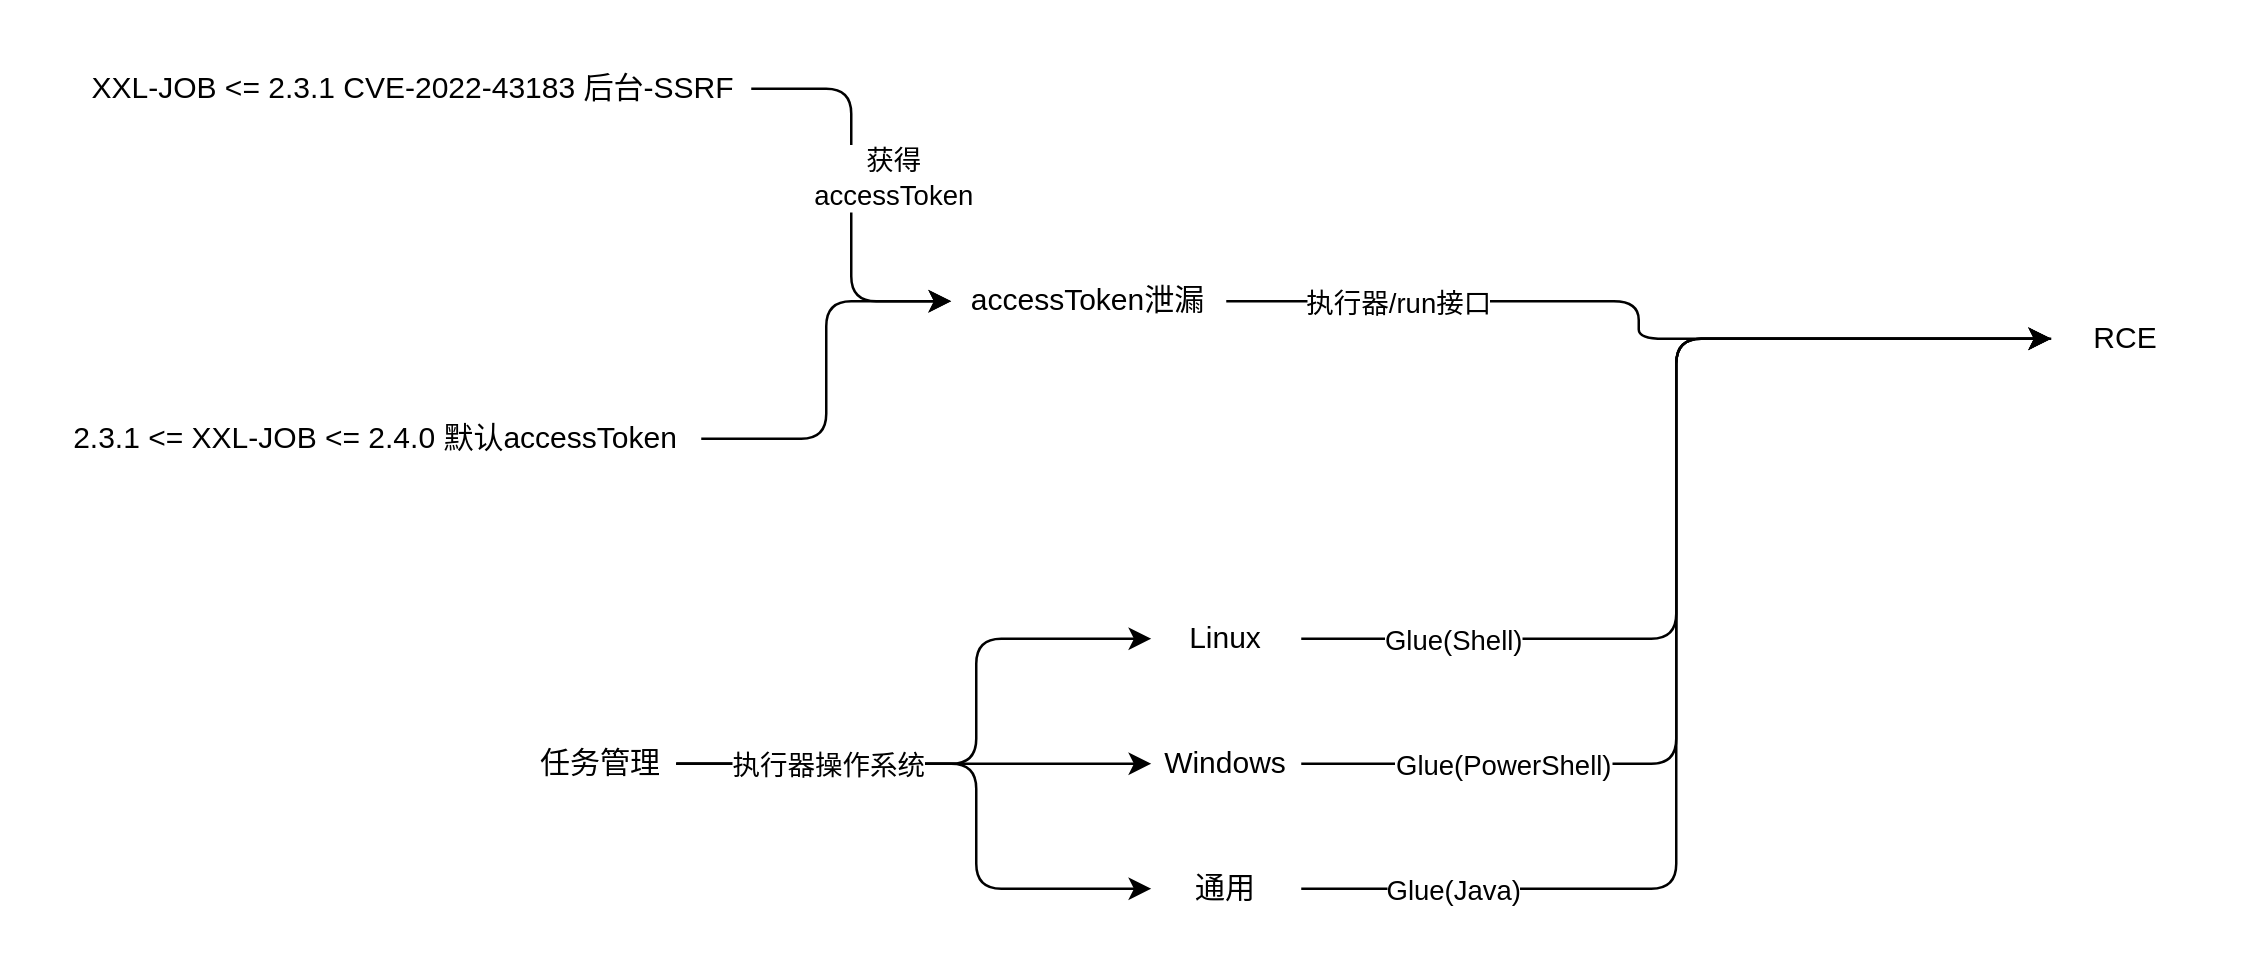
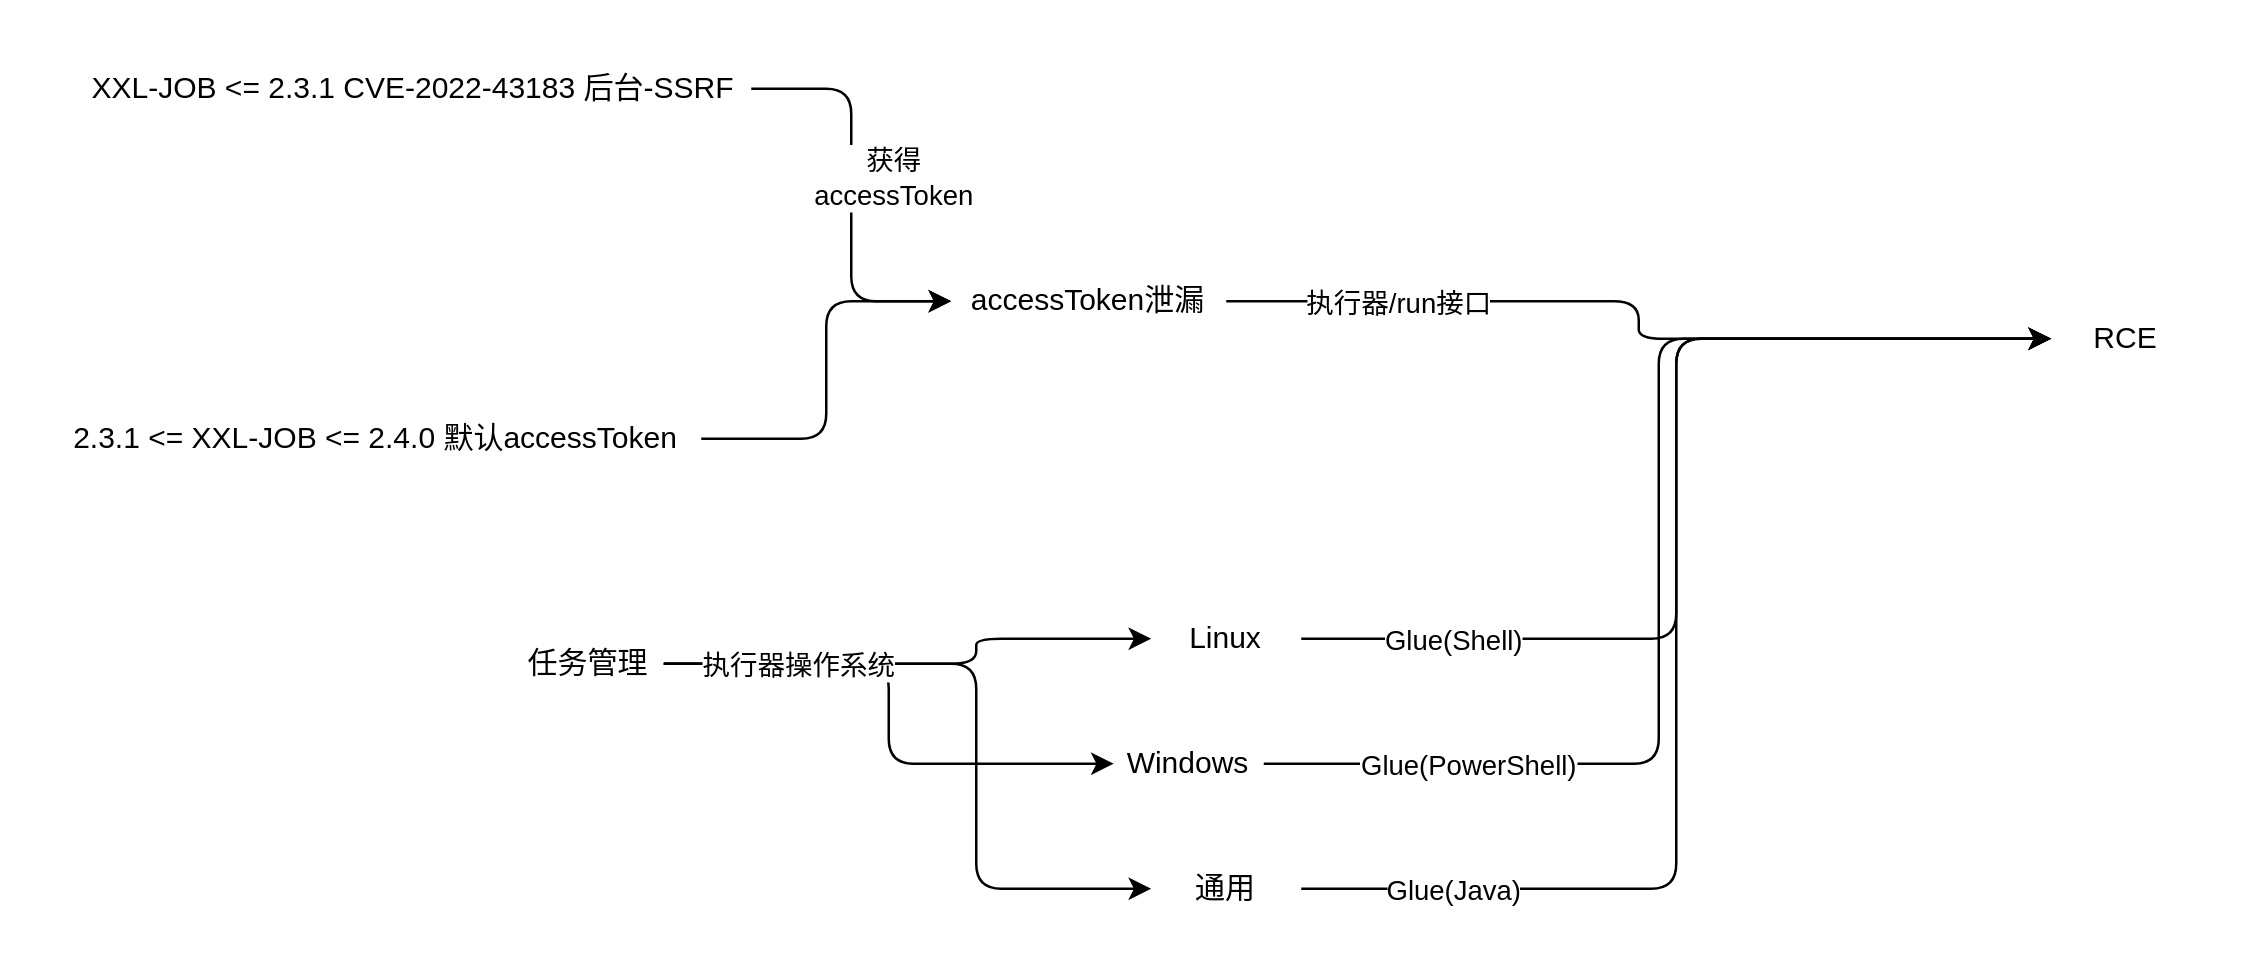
  <mxCell id="0" />
  <mxCell id="1" parent="0" />
  <mxCell id="2" style="edgeStyle=elbowEdgeStyle;shape=connector;rounded=1;orthogonalLoop=1;jettySize=auto;html=1;exitX=1;exitY=0.5;exitDx=0;exitDy=0;strokeColor=default;align=center;verticalAlign=middle;fontFamily=Helvetica;fontSize=11;fontColor=default;labelBackgroundColor=default;endArrow=classic;entryX=0;entryY=0.5;entryDx=0;entryDy=0;" edge="1" parent="1" source="3" target="7"><mxGeometry relative="1" as="geometry"><mxPoint x="410" y="70" as="targetPoint" /></mxGeometry></mxCell>
  <mxCell id="3" value="2.3.1 &amp;lt;= XXL-JOB &amp;lt;= 2.4.0 默认accessToken" style="text;strokeColor=none;align=center;fillColor=none;html=1;verticalAlign=middle;whiteSpace=wrap;rounded=0;" vertex="1" parent="1"><mxGeometry x="20" y="160" width="260" height="30" as="geometry" /></mxCell>
  <mxCell id="4" value="RCE" style="text;strokeColor=none;align=center;fillColor=none;html=1;verticalAlign=middle;whiteSpace=wrap;rounded=0;" vertex="1" parent="1"><mxGeometry x="820" y="120" width="60" height="30" as="geometry" /></mxCell>
- <mxCell id="5" style="edgeStyle=elbowEdgeStyle;rounded=1;orthogonalLoop=1;jettySize=auto;html=1;exitX=1;exitY=0.5;exitDx=0;exitDy=0;entryX=0;entryY=0.5;entryDx=0;entryDy=0;curved=0;endArrow=none;" edge="1" parent="1" source="7" target="4"><mxGeometry relative="1" as="geometry" /></mxCell>
+ <mxCell id="5" style="edgeStyle=elbowEdgeStyle;rounded=1;orthogonalLoop=1;jettySize=auto;html=1;exitX=1;exitY=0.5;exitDx=0;exitDy=0;entryX=0;entryY=0.5;entryDx=0;entryDy=0;curved=0;" edge="1" parent="1" source="7" target="4"><mxGeometry relative="1" as="geometry" /></mxCell>
  <mxCell id="6" value="执行器/run接口" style="edgeLabel;html=1;align=center;verticalAlign=middle;resizable=0;points=[];" vertex="1" connectable="0" parent="5"><mxGeometry x="-0.647" y="3" relative="1" as="geometry"><mxPoint x="7" y="3" as="offset" /></mxGeometry></mxCell>
  <mxCell id="7" value="accessToken泄漏" style="text;strokeColor=none;align=center;fillColor=none;html=1;verticalAlign=middle;whiteSpace=wrap;rounded=0;" vertex="1" parent="1"><mxGeometry x="380" y="105" width="110" height="30" as="geometry" /></mxCell>
  <mxCell id="8" style="edgeStyle=elbowEdgeStyle;rounded=1;orthogonalLoop=1;jettySize=auto;html=1;exitX=1;exitY=0.5;exitDx=0;exitDy=0;entryX=0;entryY=0.5;entryDx=0;entryDy=0;curved=0;" edge="1" parent="1" source="12" target="18"><mxGeometry relative="1" as="geometry" /></mxCell>
  <mxCell id="9" style="edgeStyle=elbowEdgeStyle;rounded=1;orthogonalLoop=1;jettySize=auto;html=1;exitX=1;exitY=0.5;exitDx=0;exitDy=0;entryX=0;entryY=0.5;entryDx=0;entryDy=0;curved=0;" edge="1" parent="1" source="12" target="15"><mxGeometry relative="1" as="geometry"><Array as="points"><mxPoint x="390" y="330" /></Array></mxGeometry></mxCell>
  <mxCell id="10" style="edgeStyle=elbowEdgeStyle;rounded=1;orthogonalLoop=1;jettySize=auto;html=1;exitX=1;exitY=0.5;exitDx=0;exitDy=0;entryX=0;entryY=0.5;entryDx=0;entryDy=0;" edge="1" parent="1" source="12" target="21"><mxGeometry relative="1" as="geometry"><Array as="points"><mxPoint x="390" y="280" /></Array></mxGeometry></mxCell>
  <mxCell id="11" value="执行器操作系统" style="edgeLabel;html=1;align=center;verticalAlign=middle;resizable=0;points=[];fontFamily=Helvetica;fontSize=11;fontColor=default;labelBackgroundColor=default;" vertex="1" connectable="0" parent="10"><mxGeometry x="-0.607" y="3" relative="1" as="geometry"><mxPoint x="13" y="3" as="offset" /></mxGeometry></mxCell>
- <mxCell id="12" value="任务管理" style="text;strokeColor=none;align=center;fillColor=none;html=1;verticalAlign=middle;whiteSpace=wrap;rounded=0;" vertex="1" parent="1"><mxGeometry x="210" y="290" width="60" height="30" as="geometry" /></mxCell>
+ <mxCell id="12" value="任务管理" style="text;strokeColor=none;align=center;fillColor=none;html=1;verticalAlign=middle;whiteSpace=wrap;rounded=0;" vertex="1" parent="1"><mxGeometry x="205" y="250" width="60" height="30" as="geometry" /></mxCell>
  <mxCell id="13" style="edgeStyle=elbowEdgeStyle;rounded=1;orthogonalLoop=1;jettySize=auto;html=1;exitX=1;exitY=0.5;exitDx=0;exitDy=0;entryX=0;entryY=0.5;entryDx=0;entryDy=0;" edge="1" parent="1" source="15" target="4"><mxGeometry relative="1" as="geometry" /></mxCell>
  <mxCell id="14" value="Glue(Java)" style="edgeLabel;html=1;align=center;verticalAlign=middle;resizable=0;points=[];" vertex="1" connectable="0" parent="13"><mxGeometry x="-0.831" y="-2" relative="1" as="geometry"><mxPoint x="16" y="-2" as="offset" /></mxGeometry></mxCell>
  <mxCell id="15" value="通用" style="text;strokeColor=none;align=center;fillColor=none;html=1;verticalAlign=middle;whiteSpace=wrap;rounded=0;" vertex="1" parent="1"><mxGeometry x="460" y="340" width="60" height="30" as="geometry" /></mxCell>
  <mxCell id="16" style="edgeStyle=elbowEdgeStyle;rounded=1;orthogonalLoop=1;jettySize=auto;html=1;exitX=1;exitY=0.5;exitDx=0;exitDy=0;entryX=0;entryY=0.5;entryDx=0;entryDy=0;curved=0;" edge="1" parent="1" source="18" target="4"><mxGeometry relative="1" as="geometry" /></mxCell>
  <mxCell id="17" value="Glue(PowerShell)" style="edgeLabel;html=1;align=center;verticalAlign=middle;resizable=0;points=[];" vertex="1" connectable="0" parent="16"><mxGeometry x="-0.813" y="3" relative="1" as="geometry"><mxPoint x="36" y="3" as="offset" /></mxGeometry></mxCell>
- <mxCell id="18" value="Windows" style="text;strokeColor=none;align=center;fillColor=none;html=1;verticalAlign=middle;whiteSpace=wrap;rounded=0;" vertex="1" parent="1"><mxGeometry x="460" y="290" width="60" height="30" as="geometry" /></mxCell>
+ <mxCell id="18" value="Windows" style="text;strokeColor=none;align=center;fillColor=none;html=1;verticalAlign=middle;whiteSpace=wrap;rounded=0;" vertex="1" parent="1"><mxGeometry x="445" y="290" width="60" height="30" as="geometry" /></mxCell>
  <mxCell id="19" style="edgeStyle=elbowEdgeStyle;rounded=1;orthogonalLoop=1;jettySize=auto;html=1;exitX=1;exitY=0.5;exitDx=0;exitDy=0;entryX=0;entryY=0.5;entryDx=0;entryDy=0;" edge="1" parent="1" source="21" target="4"><mxGeometry relative="1" as="geometry" /></mxCell>
  <mxCell id="20" value="Glue(Shell)" style="edgeLabel;html=1;align=center;verticalAlign=middle;resizable=0;points=[];" vertex="1" connectable="0" parent="19"><mxGeometry x="-0.833" y="3" relative="1" as="geometry"><mxPoint x="25" y="3" as="offset" /></mxGeometry></mxCell>
  <mxCell id="21" value="Linux" style="text;strokeColor=none;align=center;fillColor=none;html=1;verticalAlign=middle;whiteSpace=wrap;rounded=0;" vertex="1" parent="1"><mxGeometry x="460" y="240" width="60" height="30" as="geometry" /></mxCell>
  <mxCell id="22" style="edgeStyle=elbowEdgeStyle;shape=connector;rounded=1;orthogonalLoop=1;jettySize=auto;html=1;exitX=1;exitY=0.5;exitDx=0;exitDy=0;entryX=0;entryY=0.5;entryDx=0;entryDy=0;strokeColor=default;align=center;verticalAlign=middle;fontFamily=Helvetica;fontSize=11;fontColor=default;labelBackgroundColor=default;endArrow=classic;" edge="1" parent="1" source="24" target="7"><mxGeometry relative="1" as="geometry" /></mxCell>
  <mxCell id="23" value="&lt;span style=&quot;text-wrap: wrap;&quot;&gt;获得&lt;/span&gt;&lt;span style=&quot;text-wrap: wrap;&quot;&gt;accessToken&lt;/span&gt;" style="edgeLabel;html=1;align=center;verticalAlign=middle;resizable=0;points=[];fontFamily=Helvetica;fontSize=11;fontColor=default;labelBackgroundColor=default;rotation=0;" vertex="1" connectable="0" parent="22"><mxGeometry x="-0.536" relative="1" as="geometry"><mxPoint x="18" y="35" as="offset" /></mxGeometry></mxCell>
  <mxCell id="24" value="XXL-JOB &amp;lt;= 2.3.1 CVE-2022-43183 后台-SSRF" style="text;strokeColor=none;align=center;fillColor=none;html=1;verticalAlign=middle;whiteSpace=wrap;rounded=0;" vertex="1" parent="1"><mxGeometry x="30" y="20" width="270" height="30" as="geometry" /></mxCell>
  <mxCell id="25" style="edgeStyle=elbowEdgeStyle;shape=connector;rounded=1;orthogonalLoop=1;jettySize=auto;html=1;exitX=0.75;exitY=0;exitDx=0;exitDy=0;strokeColor=default;align=center;verticalAlign=middle;fontFamily=Helvetica;fontSize=11;fontColor=default;labelBackgroundColor=default;endArrow=classic;" edge="1" parent="1" source="24" target="24"><mxGeometry relative="1" as="geometry" /></mxCell>
